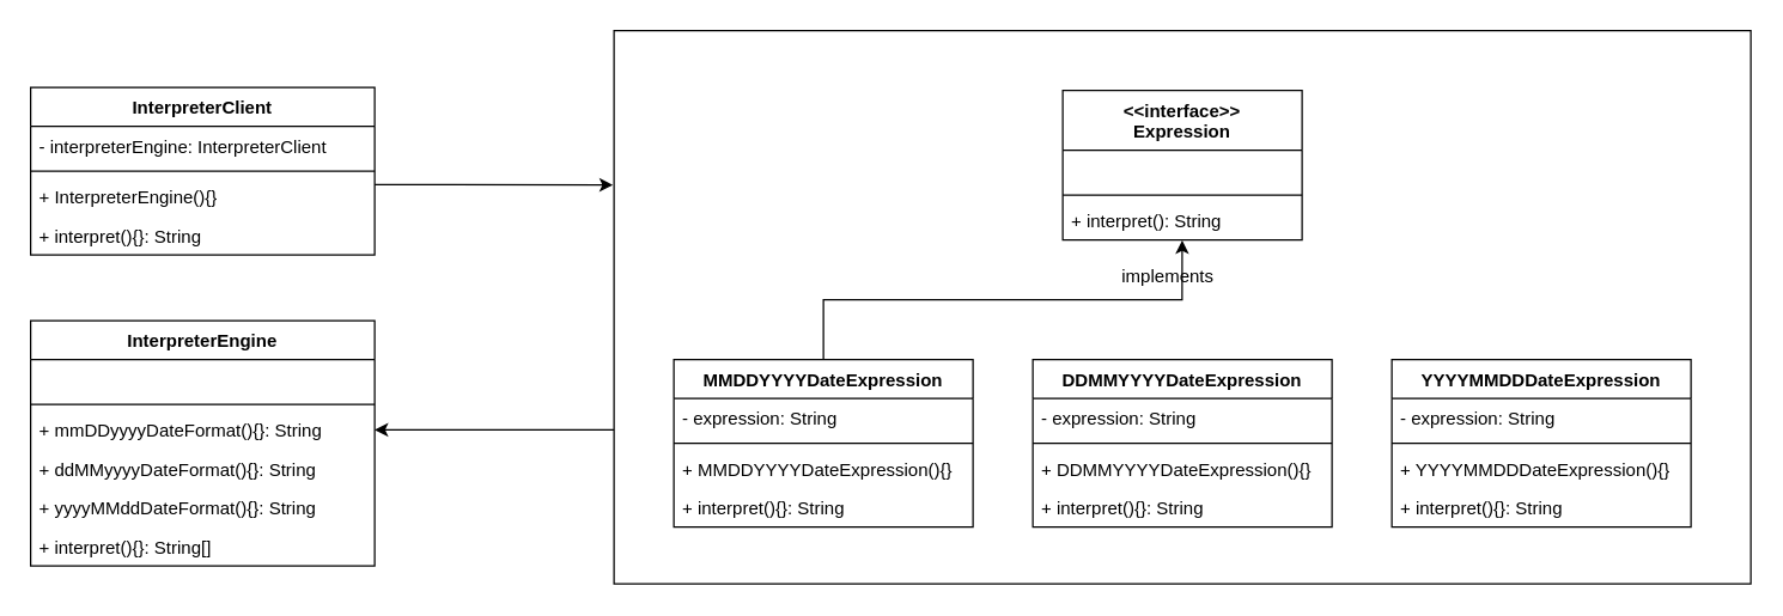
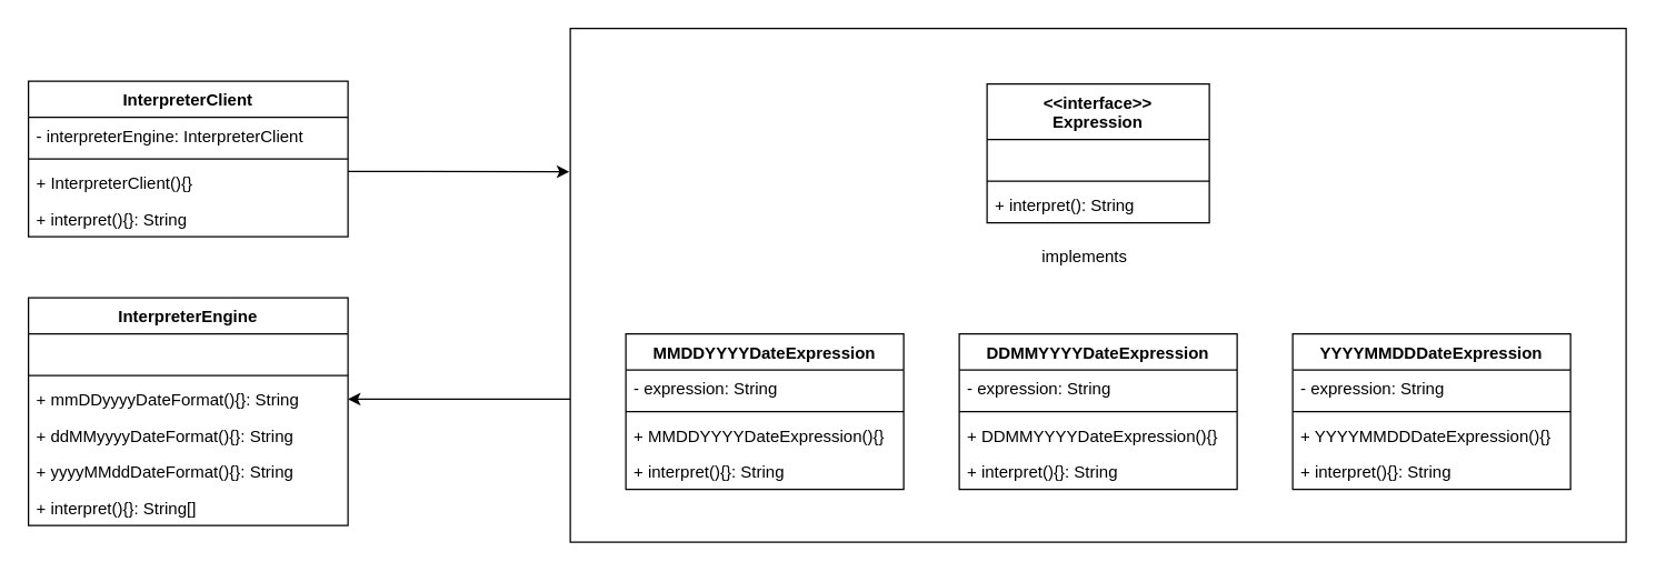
  <mxCell id="0" />
  <mxCell id="1" parent="0" />
  <mxCell id="2" style="edgeStyle=orthogonalEdgeStyle;rounded=0;orthogonalLoop=1;jettySize=auto;html=1;entryX=1;entryY=0.5;entryDx=0;entryDy=0;" parent="1" source="3" target="17" edge="1"><mxGeometry relative="1" as="geometry"><Array as="points"><mxPoint x="370" y="287" /><mxPoint x="370" y="287" /></Array></mxGeometry></mxCell>
  <mxCell id="3" value="" style="rounded=0;whiteSpace=wrap;html=1;fillColor=none;" parent="1" vertex="1"><mxGeometry x="410" y="20" width="760" height="370" as="geometry" /></mxCell>
  <mxCell id="4" value="&lt;&lt;interface&gt;&gt;&#10;Expression" style="swimlane;fontStyle=1;align=center;verticalAlign=top;childLayout=stackLayout;horizontal=1;startSize=40;horizontalStack=0;resizeParent=1;resizeParentMax=0;resizeLast=0;collapsible=1;marginBottom=0;fillColor=none;" parent="1" vertex="1"><mxGeometry x="710" y="60" width="160" height="100" as="geometry" /></mxCell>
  <mxCell id="5" value=" " style="text;fillColor=none;align=left;verticalAlign=top;spacingLeft=4;spacingRight=4;overflow=hidden;rotatable=0;points=[[0,0.5],[1,0.5]];portConstraint=eastwest;" parent="4" vertex="1"><mxGeometry y="40" width="160" height="26" as="geometry" /></mxCell>
  <mxCell id="6" value="" style="line;strokeWidth=1;fillColor=none;align=left;verticalAlign=middle;spacingTop=-1;spacingLeft=3;spacingRight=3;rotatable=0;labelPosition=right;points=[];portConstraint=eastwest;" parent="4" vertex="1"><mxGeometry y="66" width="160" height="8" as="geometry" /></mxCell>
  <mxCell id="7" value="+ interpret(): String" style="text;fillColor=none;align=left;verticalAlign=top;spacingLeft=4;spacingRight=4;overflow=hidden;rotatable=0;points=[[0,0.5],[1,0.5]];portConstraint=eastwest;" parent="4" vertex="1"><mxGeometry y="74" width="160" height="26" as="geometry" /></mxCell>
  <mxCell id="8" style="edgeStyle=orthogonalEdgeStyle;rounded=0;orthogonalLoop=1;jettySize=auto;html=1;entryX=-0.001;entryY=0.279;entryDx=0;entryDy=0;entryPerimeter=0;" parent="1" source="9" target="3" edge="1"><mxGeometry relative="1" as="geometry"><Array as="points"><mxPoint x="300" y="123" /><mxPoint x="300" y="123" /></Array></mxGeometry></mxCell>
  <mxCell id="9" value="InterpreterClient" style="swimlane;fontStyle=1;align=center;verticalAlign=top;childLayout=stackLayout;horizontal=1;startSize=26;horizontalStack=0;resizeParent=1;resizeParentMax=0;resizeLast=0;collapsible=1;marginBottom=0;fillColor=none;" parent="1" vertex="1"><mxGeometry x="20" y="58" width="230" height="112" as="geometry" /></mxCell>
  <mxCell id="10" value="- interpreterEngine: InterpreterClient" style="text;fillColor=none;align=left;verticalAlign=top;spacingLeft=4;spacingRight=4;overflow=hidden;rotatable=0;points=[[0,0.5],[1,0.5]];portConstraint=eastwest;" parent="9" vertex="1"><mxGeometry y="26" width="230" height="26" as="geometry" /></mxCell>
  <mxCell id="11" value="" style="line;strokeWidth=1;fillColor=none;align=left;verticalAlign=middle;spacingTop=-1;spacingLeft=3;spacingRight=3;rotatable=0;labelPosition=right;points=[];portConstraint=eastwest;" parent="9" vertex="1"><mxGeometry y="52" width="230" height="8" as="geometry" /></mxCell>
- <mxCell id="12" value="+ InterpreterEngine(){}" style="text;fillColor=none;align=left;verticalAlign=top;spacingLeft=4;spacingRight=4;overflow=hidden;rotatable=0;points=[[0,0.5],[1,0.5]];portConstraint=eastwest;" parent="9" vertex="1"><mxGeometry y="60" width="230" height="26" as="geometry" /></mxCell>
+ <mxCell id="12" value="+ InterpreterClient(){}" style="text;fillColor=none;align=left;verticalAlign=top;spacingLeft=4;spacingRight=4;overflow=hidden;rotatable=0;points=[[0,0.5],[1,0.5]];portConstraint=eastwest;" parent="9" vertex="1"><mxGeometry y="60" width="230" height="26" as="geometry" /></mxCell>
  <mxCell id="13" value="+ interpret(){}: String" style="text;fillColor=none;align=left;verticalAlign=top;spacingLeft=4;spacingRight=4;overflow=hidden;rotatable=0;points=[[0,0.5],[1,0.5]];portConstraint=eastwest;" parent="9" vertex="1"><mxGeometry y="86" width="230" height="26" as="geometry" /></mxCell>
  <mxCell id="14" value="InterpreterEngine" style="swimlane;fontStyle=1;align=center;verticalAlign=top;childLayout=stackLayout;horizontal=1;startSize=26;horizontalStack=0;resizeParent=1;resizeParentMax=0;resizeLast=0;collapsible=1;marginBottom=0;fillColor=none;" parent="1" vertex="1"><mxGeometry x="20" y="214" width="230" height="164" as="geometry" /></mxCell>
  <mxCell id="15" value=" " style="text;fillColor=none;align=left;verticalAlign=top;spacingLeft=4;spacingRight=4;overflow=hidden;rotatable=0;points=[[0,0.5],[1,0.5]];portConstraint=eastwest;" parent="14" vertex="1"><mxGeometry y="26" width="230" height="26" as="geometry" /></mxCell>
  <mxCell id="16" value="" style="line;strokeWidth=1;fillColor=none;align=left;verticalAlign=middle;spacingTop=-1;spacingLeft=3;spacingRight=3;rotatable=0;labelPosition=right;points=[];portConstraint=eastwest;" parent="14" vertex="1"><mxGeometry y="52" width="230" height="8" as="geometry" /></mxCell>
  <mxCell id="17" value="+ mmDDyyyyDateFormat(){}: String" style="text;fillColor=none;align=left;verticalAlign=top;spacingLeft=4;spacingRight=4;overflow=hidden;rotatable=0;points=[[0,0.5],[1,0.5]];portConstraint=eastwest;" parent="14" vertex="1"><mxGeometry y="60" width="230" height="26" as="geometry" /></mxCell>
  <mxCell id="18" value="+ ddMMyyyyDateFormat(){}: String" style="text;fillColor=none;align=left;verticalAlign=top;spacingLeft=4;spacingRight=4;overflow=hidden;rotatable=0;points=[[0,0.5],[1,0.5]];portConstraint=eastwest;" parent="14" vertex="1"><mxGeometry y="86" width="230" height="26" as="geometry" /></mxCell>
  <mxCell id="19" value="+ yyyyMMddDateFormat(){}: String" style="text;fillColor=none;align=left;verticalAlign=top;spacingLeft=4;spacingRight=4;overflow=hidden;rotatable=0;points=[[0,0.5],[1,0.5]];portConstraint=eastwest;" parent="14" vertex="1"><mxGeometry y="112" width="230" height="26" as="geometry" /></mxCell>
  <mxCell id="20" value="+ interpret(){}: String[]" style="text;fillColor=none;align=left;verticalAlign=top;spacingLeft=4;spacingRight=4;overflow=hidden;rotatable=0;points=[[0,0.5],[1,0.5]];portConstraint=eastwest;" parent="14" vertex="1"><mxGeometry y="138" width="230" height="26" as="geometry" /></mxCell>
  <mxCell id="21" value="DDMMYYYYDateExpression" style="swimlane;fontStyle=1;align=center;verticalAlign=top;childLayout=stackLayout;horizontal=1;startSize=26;horizontalStack=0;resizeParent=1;resizeParentMax=0;resizeLast=0;collapsible=1;marginBottom=0;fillColor=none;" parent="1" vertex="1"><mxGeometry x="690" y="240" width="200" height="112" as="geometry" /></mxCell>
  <mxCell id="22" value="- expression: String" style="text;fillColor=none;align=left;verticalAlign=top;spacingLeft=4;spacingRight=4;overflow=hidden;rotatable=0;points=[[0,0.5],[1,0.5]];portConstraint=eastwest;" parent="21" vertex="1"><mxGeometry y="26" width="200" height="26" as="geometry" /></mxCell>
  <mxCell id="23" value="" style="line;strokeWidth=1;fillColor=none;align=left;verticalAlign=middle;spacingTop=-1;spacingLeft=3;spacingRight=3;rotatable=0;labelPosition=right;points=[];portConstraint=eastwest;" parent="21" vertex="1"><mxGeometry y="52" width="200" height="8" as="geometry" /></mxCell>
  <mxCell id="24" value="+ DDMMYYYYDateExpression(){}" style="text;fillColor=none;align=left;verticalAlign=top;spacingLeft=4;spacingRight=4;overflow=hidden;rotatable=0;points=[[0,0.5],[1,0.5]];portConstraint=eastwest;" parent="21" vertex="1"><mxGeometry y="60" width="200" height="26" as="geometry" /></mxCell>
  <mxCell id="25" value="+ interpret(){}: String" style="text;fillColor=none;align=left;verticalAlign=top;spacingLeft=4;spacingRight=4;overflow=hidden;rotatable=0;points=[[0,0.5],[1,0.5]];portConstraint=eastwest;" parent="21" vertex="1"><mxGeometry y="86" width="200" height="26" as="geometry" /></mxCell>
- <mxCell id="26" style="edgeStyle=orthogonalEdgeStyle;rounded=0;orthogonalLoop=1;jettySize=auto;html=1;entryX=0.499;entryY=1.01;entryDx=0;entryDy=0;entryPerimeter=0;fillColor=none;" parent="1" source="27" target="7" edge="1"><mxGeometry relative="1" as="geometry" /></mxCell>
  <mxCell id="27" value="MMDDYYYYDateExpression" style="swimlane;fontStyle=1;align=center;verticalAlign=top;childLayout=stackLayout;horizontal=1;startSize=26;horizontalStack=0;resizeParent=1;resizeParentMax=0;resizeLast=0;collapsible=1;marginBottom=0;fillColor=none;" parent="1" vertex="1"><mxGeometry x="450" y="240" width="200" height="112" as="geometry" /></mxCell>
  <mxCell id="28" value="- expression: String" style="text;fillColor=none;align=left;verticalAlign=top;spacingLeft=4;spacingRight=4;overflow=hidden;rotatable=0;points=[[0,0.5],[1,0.5]];portConstraint=eastwest;" parent="27" vertex="1"><mxGeometry y="26" width="200" height="26" as="geometry" /></mxCell>
  <mxCell id="29" value="" style="line;strokeWidth=1;fillColor=none;align=left;verticalAlign=middle;spacingTop=-1;spacingLeft=3;spacingRight=3;rotatable=0;labelPosition=right;points=[];portConstraint=eastwest;" parent="27" vertex="1"><mxGeometry y="52" width="200" height="8" as="geometry" /></mxCell>
  <mxCell id="30" value="+ MMDDYYYYDateExpression(){}" style="text;fillColor=none;align=left;verticalAlign=top;spacingLeft=4;spacingRight=4;overflow=hidden;rotatable=0;points=[[0,0.5],[1,0.5]];portConstraint=eastwest;" parent="27" vertex="1"><mxGeometry y="60" width="200" height="26" as="geometry" /></mxCell>
  <mxCell id="31" value="+ interpret(){}: String" style="text;fillColor=none;align=left;verticalAlign=top;spacingLeft=4;spacingRight=4;overflow=hidden;rotatable=0;points=[[0,0.5],[1,0.5]];portConstraint=eastwest;" parent="27" vertex="1"><mxGeometry y="86" width="200" height="26" as="geometry" /></mxCell>
  <mxCell id="32" value="YYYYMMDDDateExpression" style="swimlane;fontStyle=1;align=center;verticalAlign=top;childLayout=stackLayout;horizontal=1;startSize=26;horizontalStack=0;resizeParent=1;resizeParentMax=0;resizeLast=0;collapsible=1;marginBottom=0;fillColor=none;" parent="1" vertex="1"><mxGeometry x="930" y="240" width="200" height="112" as="geometry" /></mxCell>
  <mxCell id="33" value="- expression: String" style="text;fillColor=none;align=left;verticalAlign=top;spacingLeft=4;spacingRight=4;overflow=hidden;rotatable=0;points=[[0,0.5],[1,0.5]];portConstraint=eastwest;" parent="32" vertex="1"><mxGeometry y="26" width="200" height="26" as="geometry" /></mxCell>
  <mxCell id="34" value="" style="line;strokeWidth=1;fillColor=none;align=left;verticalAlign=middle;spacingTop=-1;spacingLeft=3;spacingRight=3;rotatable=0;labelPosition=right;points=[];portConstraint=eastwest;" parent="32" vertex="1"><mxGeometry y="52" width="200" height="8" as="geometry" /></mxCell>
  <mxCell id="35" value="+ YYYYMMDDDateExpression(){}" style="text;fillColor=none;align=left;verticalAlign=top;spacingLeft=4;spacingRight=4;overflow=hidden;rotatable=0;points=[[0,0.5],[1,0.5]];portConstraint=eastwest;" parent="32" vertex="1"><mxGeometry y="60" width="200" height="26" as="geometry" /></mxCell>
  <mxCell id="36" value="+ interpret(){}: String" style="text;fillColor=none;align=left;verticalAlign=top;spacingLeft=4;spacingRight=4;overflow=hidden;rotatable=0;points=[[0,0.5],[1,0.5]];portConstraint=eastwest;" parent="32" vertex="1"><mxGeometry y="86" width="200" height="26" as="geometry" /></mxCell>
  <mxCell id="37" value="implements" style="text;html=1;align=center;verticalAlign=middle;resizable=0;points=[];autosize=1;fillColor=none;" parent="1" vertex="1"><mxGeometry x="740" y="170" width="80" height="30" as="geometry" /></mxCell>
